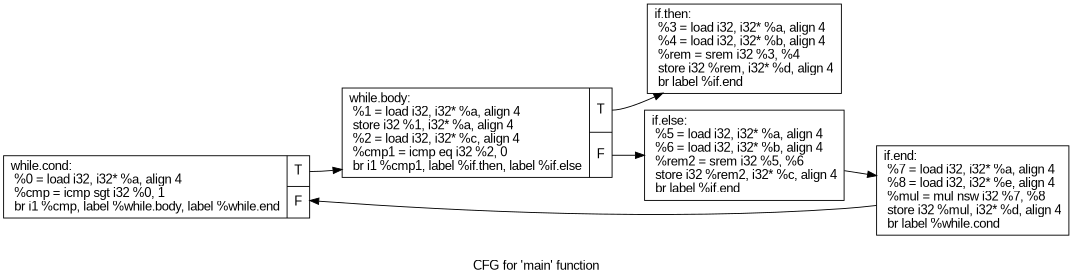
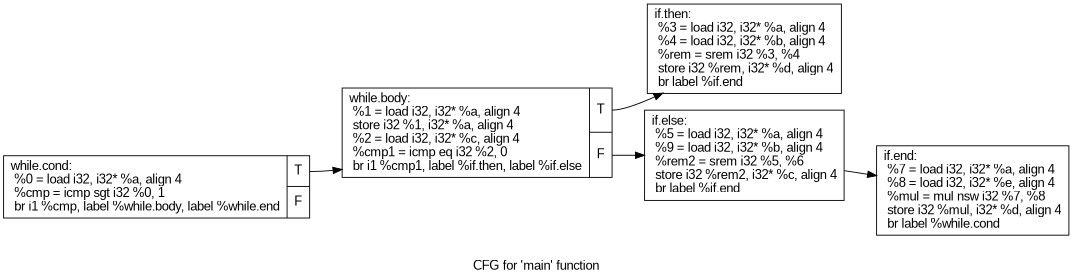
  digraph {
    fontname="Liberation Sans"
    label="CFG for 'main' function"
    rankdir=LR
    node [fontname="Liberation Sans" shape=record]
    edge [fontname="Liberation Sans"]
    n1 [label="{while.cond:                                       \l  %0 = load i32, i32* %a, align 4\l  %cmp = icmp sgt i32 %0, 1\l  br i1 %cmp, label %while.body, label %while.end\l|{<s0>T|<s1>F}}"]
    n2 [label="{while.body:                                       \l  %1 = load i32, i32* %a, align 4\l  store i32 %1, i32* %a, align 4\l  %2 = load i32, i32* %c, align 4\l  %cmp1 = icmp eq i32 %2, 0\l  br i1 %cmp1, label %if.then, label %if.else\l|{<s0>T|<s1>F}}"]
    n3 [label="{if.then:                                          \l  %3 = load i32, i32* %a, align 4\l  %4 = load i32, i32* %b, align 4\l  %rem = srem i32 %3, %4\l  store i32 %rem, i32* %d, align 4\l  br label %if.end\l}"]
-   n4 [label="{if.else:                                          \l  %5 = load i32, i32* %a, align 4\l  %6 = load i32, i32* %b, align 4\l  %rem2 = srem i32 %5, %6\l  store i32 %rem2, i32* %c, align 4\l  br label %if.end\l}"]
+   n4 [label="{if.else:                                          \l  %5 = load i32, i32* %a, align 4\l  %9 = load i32, i32* %b, align 4\l  %rem2 = srem i32 %5, %6\l  store i32 %rem2, i32* %c, align 4\l  br label %if.end\l}"]
    n5 [label="{if.end:                                           \l  %7 = load i32, i32* %a, align 4\l  %8 = load i32, i32* %e, align 4\l  %mul = mul nsw i32 %7, %8\l  store i32 %mul, i32* %d, align 4\l  br label %while.cond\l}"]
    n1 -> n2 [tailport=s0]
    n2 -> n3 [tailport=s0]
    n2 -> n4 [tailport=s1]
    n4 -> n5
-   n5 -> n1
  }
